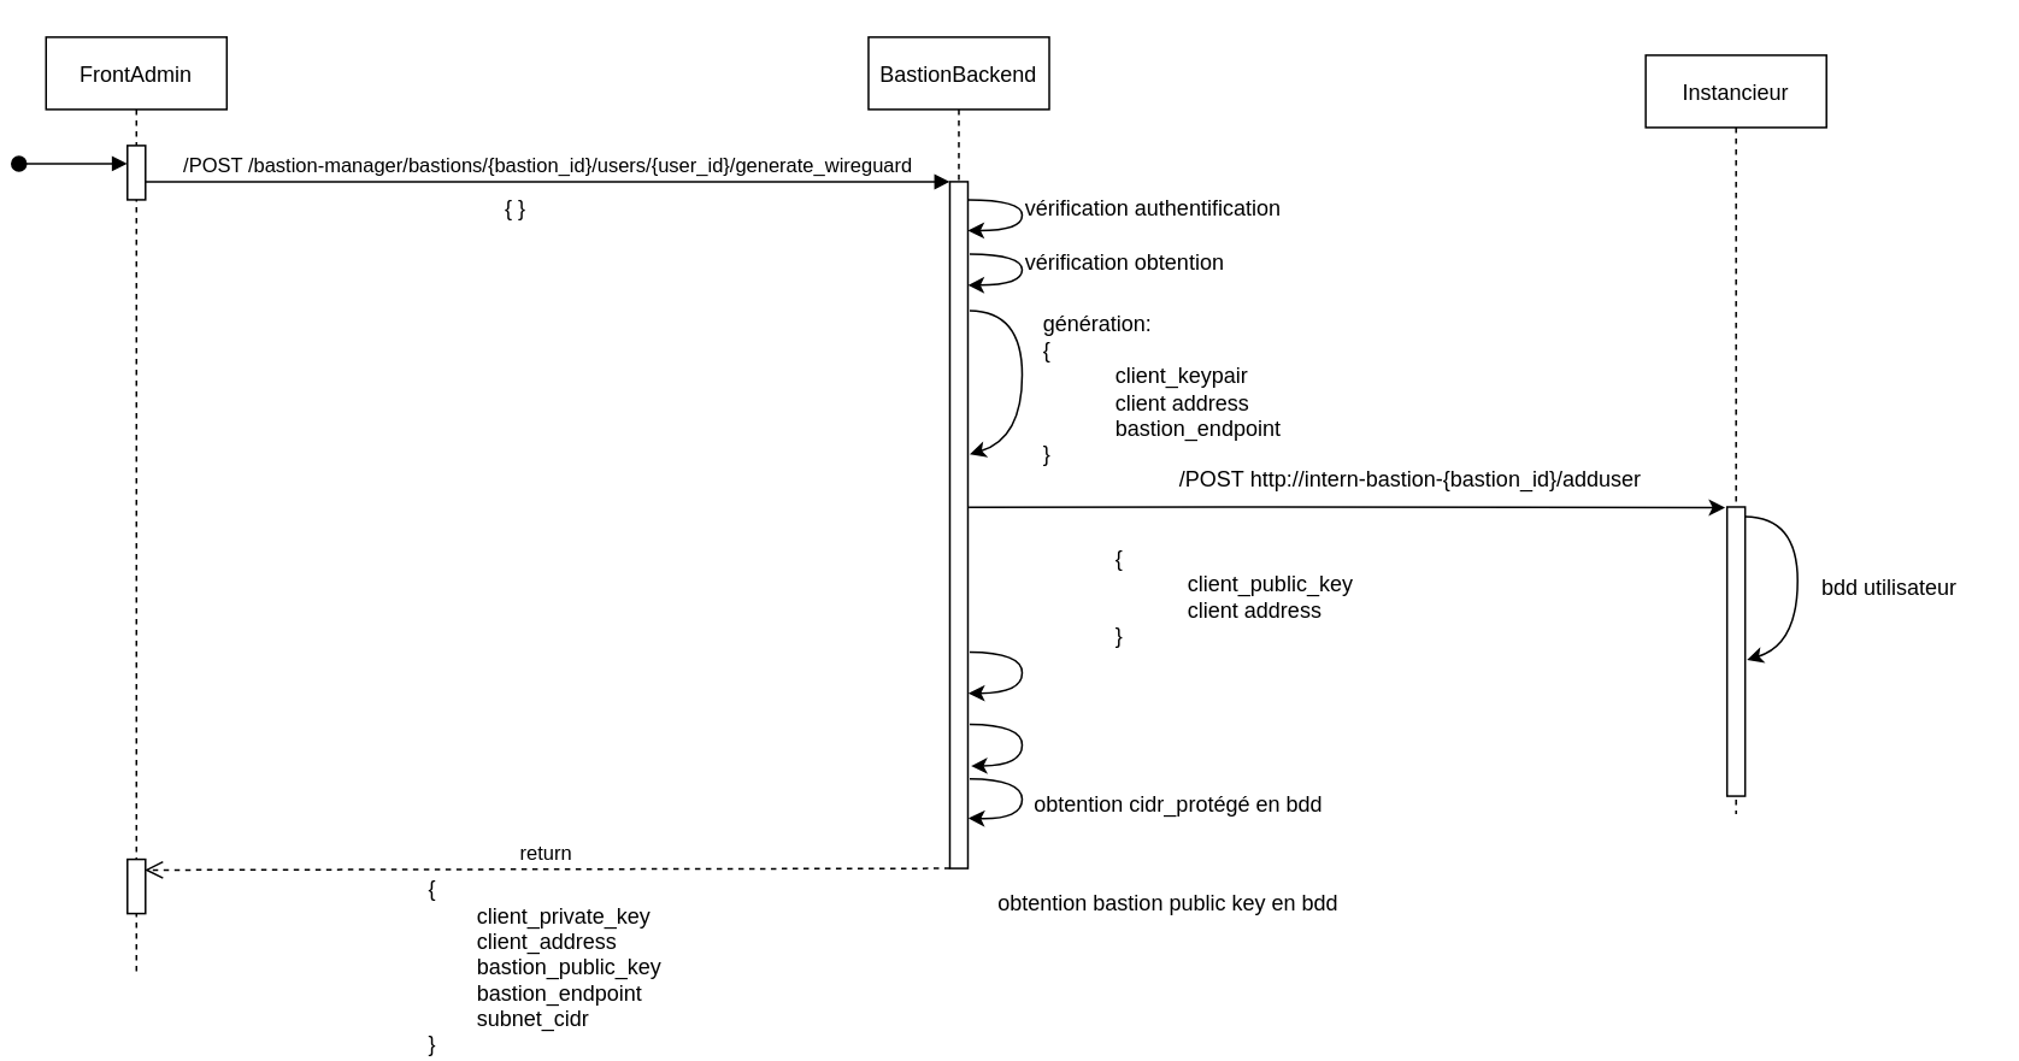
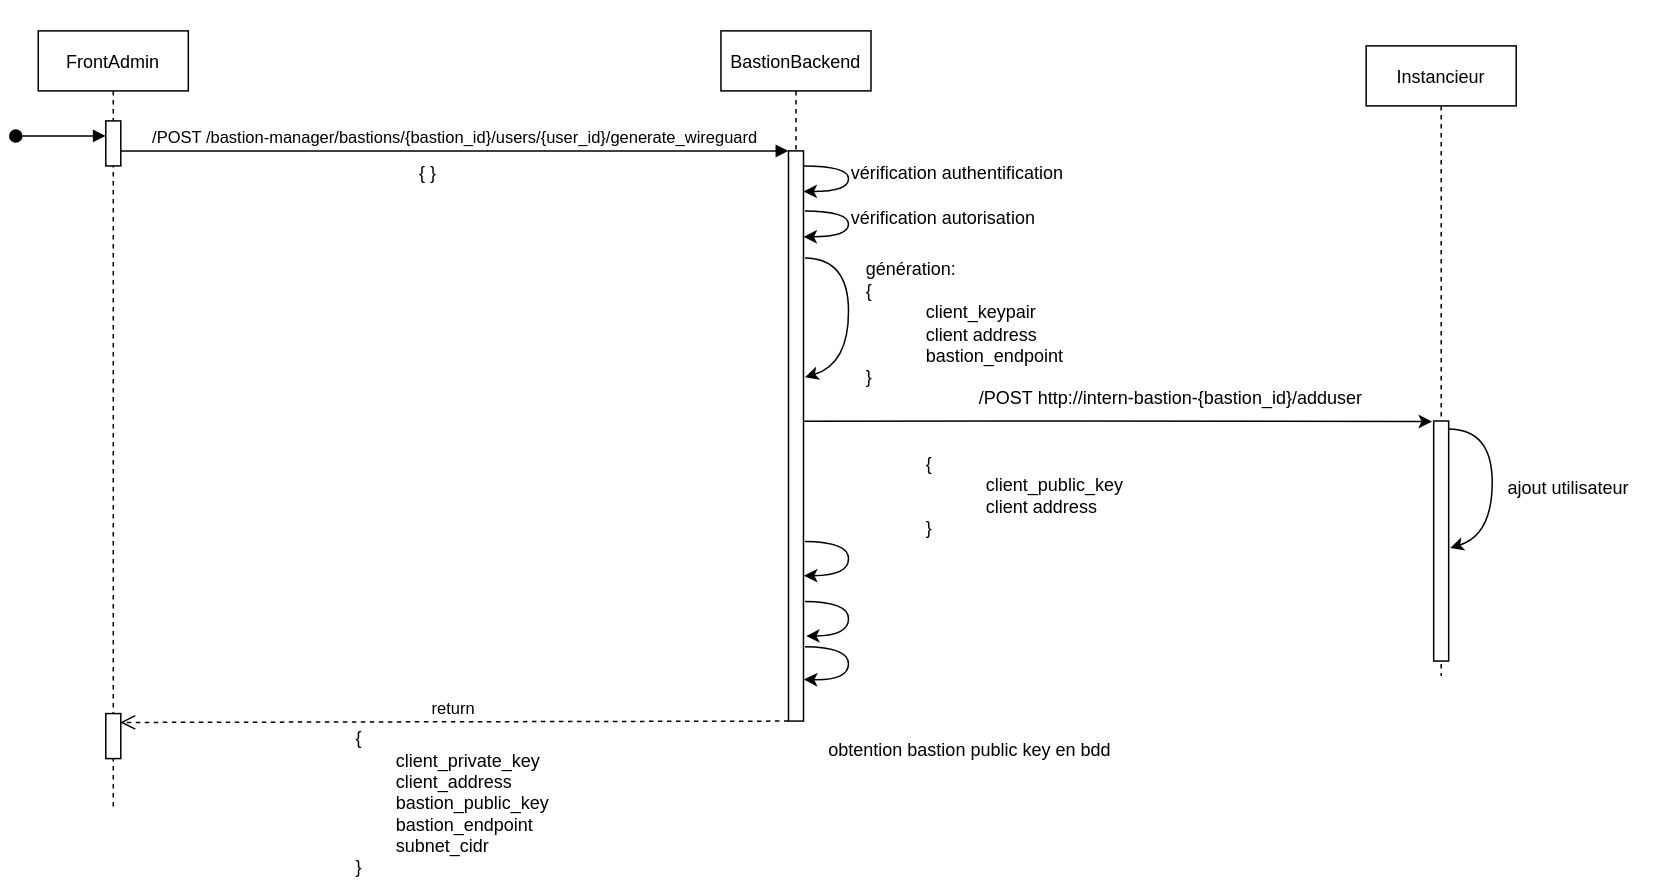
  <mxCell id="0" />
  <mxCell id="1" parent="0" />
  <mxCell id="2" value="FrontAdmin" style="shape=umlLifeline;perimeter=lifelinePerimeter;container=1;collapsible=0;recursiveResize=0;rounded=0;shadow=0;strokeWidth=1;" parent="1" vertex="1"><mxGeometry x="20" y="20" width="100" height="520" as="geometry" /></mxCell>
  <mxCell id="3" value="" style="points=[];perimeter=orthogonalPerimeter;rounded=0;shadow=0;strokeWidth=1;" parent="2" vertex="1"><mxGeometry x="45" y="60" width="10" height="30" as="geometry" /></mxCell>
  <mxCell id="4" value="" style="verticalAlign=bottom;startArrow=oval;endArrow=block;startSize=8;shadow=0;strokeWidth=1;" parent="2" target="3" edge="1"><mxGeometry relative="1" as="geometry"><mxPoint x="-15" y="70" as="sourcePoint" /></mxGeometry></mxCell>
  <mxCell id="5" value="" style="points=[];perimeter=orthogonalPerimeter;rounded=0;shadow=0;strokeWidth=1;" vertex="1" parent="2"><mxGeometry x="45" y="455" width="10" height="30" as="geometry" /></mxCell>
  <mxCell id="6" value="BastionBackend" style="shape=umlLifeline;perimeter=lifelinePerimeter;container=1;collapsible=0;recursiveResize=0;rounded=0;shadow=0;strokeWidth=1;" parent="1" vertex="1"><mxGeometry x="475" y="20" width="100" height="300" as="geometry" /></mxCell>
  <mxCell id="7" value="" style="curved=1;endArrow=classic;html=1;rounded=0;exitX=1.1;exitY=0.061;exitDx=0;exitDy=0;exitPerimeter=0;" edge="1" parent="6"><mxGeometry width="50" height="50" relative="1" as="geometry"><mxPoint x="56" y="120" as="sourcePoint" /><mxPoint x="55" y="137.24" as="targetPoint" /><Array as="points"><mxPoint x="85" y="120.24" /><mxPoint x="85" y="137.24" /></Array></mxGeometry></mxCell>
  <mxCell id="8" value="" style="curved=1;endArrow=classic;html=1;rounded=0;exitX=1.1;exitY=0.061;exitDx=0;exitDy=0;exitPerimeter=0;entryX=1.1;entryY=0.397;entryDx=0;entryDy=0;entryPerimeter=0;" edge="1" parent="6" target="11"><mxGeometry width="50" height="50" relative="1" as="geometry"><mxPoint x="56" y="151.38" as="sourcePoint" /><mxPoint x="65" y="231" as="targetPoint" /><Array as="points"><mxPoint x="85" y="151.62" /><mxPoint x="85" y="222" /></Array></mxGeometry></mxCell>
  <mxCell id="9" value="return" style="verticalAlign=bottom;endArrow=open;dashed=1;endSize=8;shadow=0;strokeWidth=1;entryX=0.957;entryY=0.197;entryDx=0;entryDy=0;entryPerimeter=0;" parent="1" target="5" edge="1"><mxGeometry relative="1" as="geometry"><mxPoint x="230" y="480" as="targetPoint" /><mxPoint x="520" y="480" as="sourcePoint" /></mxGeometry></mxCell>
  <mxCell id="10" value="/POST /bastion-manager/bastions/{bastion_id}/users/{user_id}/generate_wireguard" style="verticalAlign=bottom;endArrow=block;entryX=0;entryY=0;shadow=0;strokeWidth=1;" parent="1" source="3" target="11" edge="1"><mxGeometry relative="1" as="geometry"><mxPoint x="315" y="100" as="sourcePoint" /></mxGeometry></mxCell>
  <mxCell id="11" value="" style="points=[];perimeter=orthogonalPerimeter;rounded=0;shadow=0;strokeWidth=1;" parent="1" vertex="1"><mxGeometry x="520" y="100" width="10" height="380" as="geometry" /></mxCell>
  <mxCell id="12" value="Instancieur" style="shape=umlLifeline;perimeter=lifelinePerimeter;container=1;collapsible=0;recursiveResize=0;rounded=0;shadow=0;strokeWidth=1;" vertex="1" parent="1"><mxGeometry x="905" y="30" width="100" height="420" as="geometry" /></mxCell>
  <mxCell id="13" value="" style="curved=1;endArrow=classic;html=1;rounded=0;" edge="1" parent="1"><mxGeometry width="50" height="50" relative="1" as="geometry"><mxPoint x="530" y="110" as="sourcePoint" /><mxPoint x="530" y="127" as="targetPoint" /><Array as="points"><mxPoint x="560" y="110" /><mxPoint x="560" y="127" /></Array></mxGeometry></mxCell>
  <mxCell id="14" value="vérification authentification" style="text;html=1;strokeColor=none;fillColor=none;align=left;verticalAlign=middle;whiteSpace=wrap;rounded=0;" vertex="1" parent="1"><mxGeometry x="560" y="100" width="150" height="30" as="geometry" /></mxCell>
- <mxCell id="15" value="vérification obtention" style="text;html=1;strokeColor=none;fillColor=none;align=left;verticalAlign=middle;whiteSpace=wrap;rounded=0;" vertex="1" parent="1"><mxGeometry x="560" y="130" width="150" height="30" as="geometry" /></mxCell>
+ <mxCell id="15" value="vérification autorisation" style="text;html=1;strokeColor=none;fillColor=none;align=left;verticalAlign=middle;whiteSpace=wrap;rounded=0;" vertex="1" parent="1"><mxGeometry x="560" y="130" width="150" height="30" as="geometry" /></mxCell>
  <mxCell id="16" value="génération:&lt;br&gt;{&lt;br&gt;&lt;blockquote style=&quot;margin: 0 0 0 40px; border: none; padding: 0px;&quot;&gt;client_keypair&lt;br&gt;client address&lt;br&gt;bastion_endpoint&lt;/blockquote&gt;}" style="text;html=1;strokeColor=none;fillColor=none;align=left;verticalAlign=middle;whiteSpace=wrap;rounded=0;" vertex="1" parent="1"><mxGeometry x="570" y="200" width="140" height="30" as="geometry" /></mxCell>
  <mxCell id="17" value="" style="endArrow=classic;html=1;rounded=0;entryX=-0.109;entryY=0.002;entryDx=0;entryDy=0;entryPerimeter=0;exitX=1.043;exitY=0.474;exitDx=0;exitDy=0;exitPerimeter=0;" edge="1" parent="1" source="11" target="26"><mxGeometry width="50" height="50" relative="1" as="geometry"><mxPoint x="540" y="280" as="sourcePoint" /><mxPoint x="610" y="260" as="targetPoint" /><Array as="points"><mxPoint x="700" y="280" /></Array></mxGeometry></mxCell>
  <mxCell id="18" value="{&lt;br&gt;&lt;blockquote style=&quot;margin: 0 0 0 40px; border: none; padding: 0px;&quot;&gt;client_public_key&lt;br&gt;client address&lt;br&gt;&lt;/blockquote&gt;}" style="text;html=1;strokeColor=none;fillColor=none;align=left;verticalAlign=middle;whiteSpace=wrap;rounded=0;" vertex="1" parent="1"><mxGeometry x="610" y="315" width="140" height="30" as="geometry" /></mxCell>
- <mxCell id="19" value="bdd utilisateur" style="text;html=1;strokeColor=none;fillColor=none;align=center;verticalAlign=middle;whiteSpace=wrap;rounded=0;" vertex="1" parent="1"><mxGeometry x="990" y="310" width="100" height="30" as="geometry" /></mxCell>
+ <mxCell id="19" value="ajout utilisateur" style="text;html=1;strokeColor=none;fillColor=none;align=center;verticalAlign=middle;whiteSpace=wrap;rounded=0;" vertex="1" parent="1"><mxGeometry x="990" y="310" width="100" height="30" as="geometry" /></mxCell>
  <mxCell id="20" value="" style="curved=1;endArrow=classic;html=1;rounded=0;exitX=1.1;exitY=0.061;exitDx=0;exitDy=0;exitPerimeter=0;entryX=1.027;entryY=0.745;entryDx=0;entryDy=0;entryPerimeter=0;" edge="1" parent="1" target="11"><mxGeometry width="50" height="50" relative="1" as="geometry"><mxPoint x="531" y="360.38" as="sourcePoint" /><mxPoint x="540" y="440" as="targetPoint" /><Array as="points"><mxPoint x="560" y="360.62" /><mxPoint x="560" y="383" /></Array></mxGeometry></mxCell>
  <mxCell id="21" value="" style="curved=1;endArrow=classic;html=1;rounded=0;exitX=1.1;exitY=0.061;exitDx=0;exitDy=0;exitPerimeter=0;entryX=1.173;entryY=0.851;entryDx=0;entryDy=0;entryPerimeter=0;" edge="1" parent="1" target="11"><mxGeometry width="50" height="50" relative="1" as="geometry"><mxPoint x="531" y="400.38" as="sourcePoint" /><mxPoint x="534.39" y="423.48" as="targetPoint" /><Array as="points"><mxPoint x="560" y="400.62" /><mxPoint x="560" y="423" /></Array></mxGeometry></mxCell>
  <mxCell id="22" value="obtention bastion public key en bdd" style="text;html=1;strokeColor=none;fillColor=none;align=left;verticalAlign=middle;whiteSpace=wrap;rounded=0;" vertex="1" parent="1"><mxGeometry x="545" y="485" width="205" height="30" as="geometry" /></mxCell>
  <mxCell id="23" value="" style="curved=1;endArrow=classic;html=1;rounded=0;exitX=1.1;exitY=0.061;exitDx=0;exitDy=0;exitPerimeter=0;entryX=1.027;entryY=0.927;entryDx=0;entryDy=0;entryPerimeter=0;" edge="1" parent="1" target="11"><mxGeometry width="50" height="50" relative="1" as="geometry"><mxPoint x="531" y="430.38" as="sourcePoint" /><mxPoint x="534.39" y="453.48" as="targetPoint" /><Array as="points"><mxPoint x="560" y="430.62" /><mxPoint x="560" y="453" /></Array></mxGeometry></mxCell>
- <mxCell id="24" value="obtention cidr_protégé en bdd" style="text;html=1;strokeColor=none;fillColor=none;align=left;verticalAlign=middle;whiteSpace=wrap;rounded=0;" vertex="1" parent="1"><mxGeometry x="565" y="430" width="175" height="30" as="geometry" /></mxCell>
  <mxCell id="25" value="{&lt;br&gt;&lt;span style=&quot;white-space: pre;&quot;&gt;&#09;&lt;/span&gt;client_private_key&lt;br&gt;&lt;span style=&quot;white-space: pre;&quot;&gt;&#09;&lt;/span&gt;client_address&lt;br&gt;&lt;span style=&quot;white-space: pre;&quot;&gt;&#09;&lt;/span&gt;bastion_public_key&lt;br&gt;&lt;span style=&quot;white-space: pre;&quot;&gt;&#09;&lt;/span&gt;bastion_endpoint&lt;br&gt;&lt;span style=&quot;white-space: pre;&quot;&gt;&#09;&lt;/span&gt;subnet_cidr&lt;br&gt;&lt;blockquote style=&quot;margin: 0 0 0 40px; border: none; padding: 0px;&quot;&gt;&lt;/blockquote&gt;}" style="text;html=1;strokeColor=none;fillColor=none;align=left;verticalAlign=middle;whiteSpace=wrap;rounded=0;" vertex="1" parent="1"><mxGeometry x="230" y="520" width="140" height="30" as="geometry" /></mxCell>
  <mxCell id="26" value="" style="points=[];perimeter=orthogonalPerimeter;rounded=0;shadow=0;strokeWidth=1;" vertex="1" parent="1"><mxGeometry x="950" y="280" width="10" height="160" as="geometry" /></mxCell>
  <mxCell id="27" value="" style="curved=1;endArrow=classic;html=1;rounded=0;exitX=1.1;exitY=0.061;exitDx=0;exitDy=0;exitPerimeter=0;entryX=1.2;entryY=0.558;entryDx=0;entryDy=0;entryPerimeter=0;" edge="1" parent="1"><mxGeometry width="50" height="50" relative="1" as="geometry"><mxPoint x="960" y="285.36" as="sourcePoint" /><mxPoint x="961" y="364.64" as="targetPoint" /><Array as="points"><mxPoint x="989" y="285.6" /><mxPoint x="989" y="355.98" /></Array></mxGeometry></mxCell>
  <mxCell id="28" value="/POST&amp;nbsp;http://intern-bastion-{bastion_id}/adduser" style="text;html=1;strokeColor=none;fillColor=none;align=center;verticalAlign=middle;whiteSpace=wrap;rounded=0;" vertex="1" parent="1"><mxGeometry x="610" y="250" width="330" height="30" as="geometry" /></mxCell>
  <mxCell id="29" value="{ }" style="text;html=1;strokeColor=none;fillColor=none;align=center;verticalAlign=middle;whiteSpace=wrap;rounded=0;" vertex="1" parent="1"><mxGeometry x="250" y="100" width="60" height="30" as="geometry" /></mxCell>
